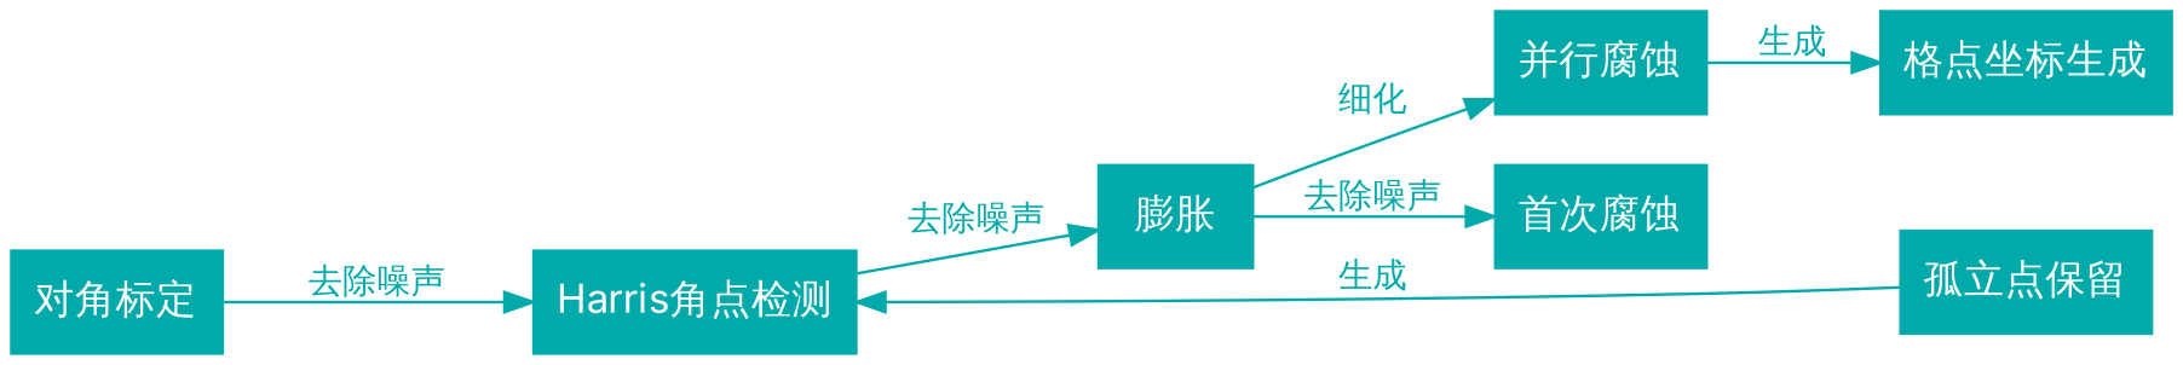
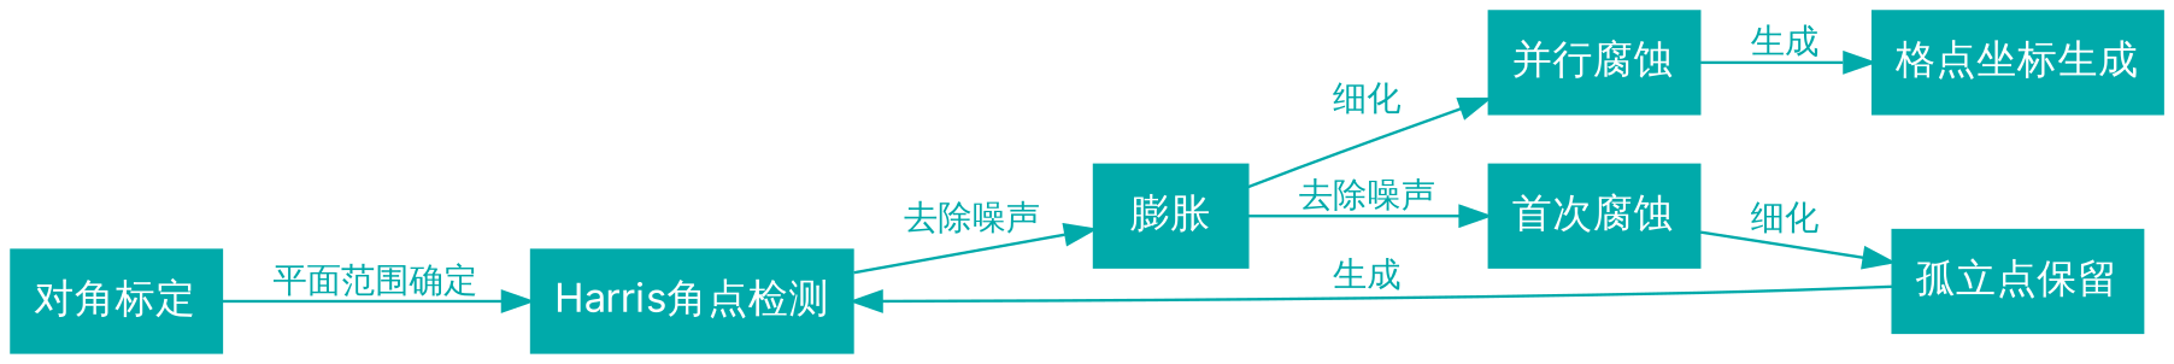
  digraph {
    fontname=Inter
    fontsize=18
    rank=same
    rankdir=LR
    node [color="#00AAAA" fontcolor=white fontname=Inter fontsize=14 shape=box style=filled]
    edge [color="#00AAAA" fontcolor="#00AAAA" fontname=Inter fontsize=12]
    n1 [label="对角标定"]
    n2 [label="Harris角点检测"]
    n3 [label="膨胀"]
    n4 [label="首次腐蚀"]
    n5 [label="并行腐蚀"]
    n6 [label="孤立点保留"]
    n7 [label="格点坐标生成"]
-   n1 -> n2 [label="去除噪声"]
+   n1 -> n2 [label="平面范围确定"]
    n2 -> n3 [label="去除噪声"]
    n3 -> n4 [label="去除噪声"]
    n3 -> n5 [label="细化"]
+   n4 -> n6 [label="细化"]
    n5 -> n7 [label="生成"]
    n6 -> n2 [label="生成"]
  }
